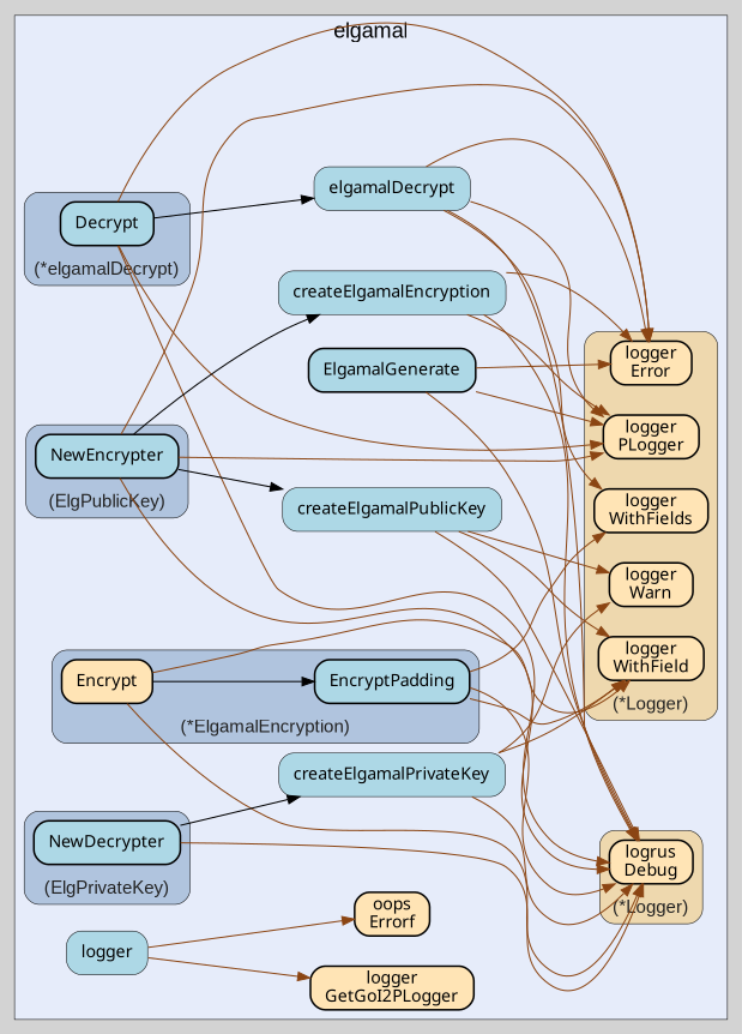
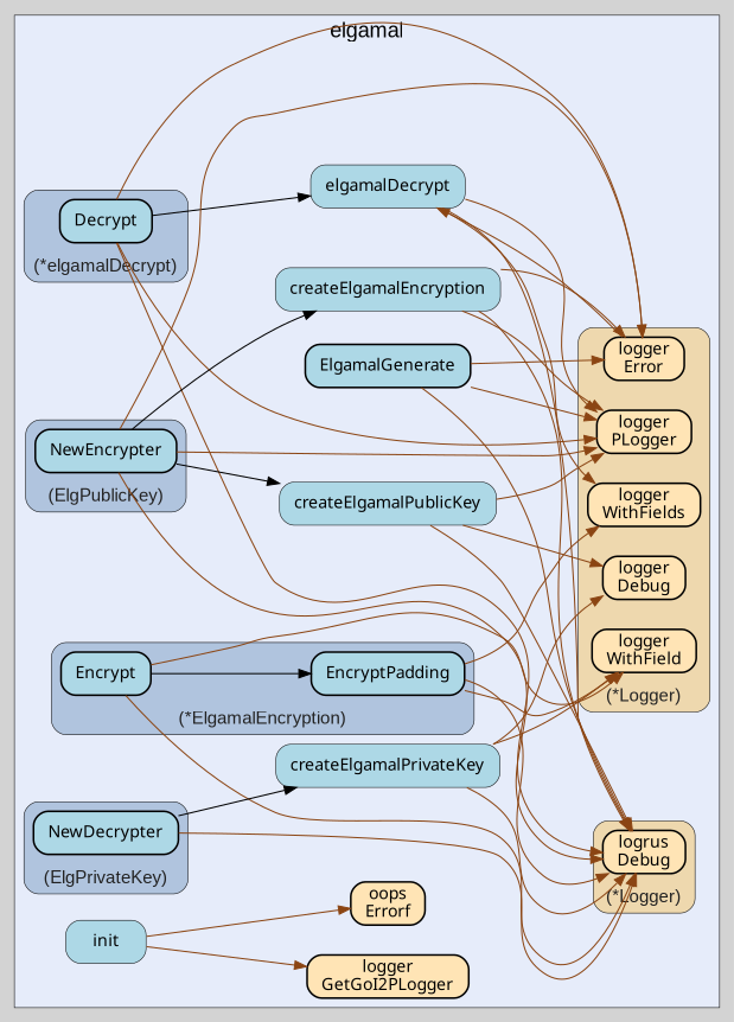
  digraph {
    bgcolor=lightgray
    fontname=Arial
    fontsize=14
    labeljust=l
    nodesep=0.35
    penwidth=0.5
    rankdir=LR
    style=solid
    node [fillcolor=lightblue fontname=Verdana margin="0.16,0.0" penwidth=1.5 shape=box style="filled,rounded"]
    edge [color=saddlebrown minlen=2]
    n1 [fillcolor=moccasin label="logger\nWithField"]
    n2 [fillcolor=moccasin label="logger\nWithFields"]
-   n3 [fillcolor=moccasin label="logger\nWarn"]
+   n3 [fillcolor=moccasin label="logger\nDebug"]
    n4 [fillcolor=moccasin label="logger\nPLogger"]
    n5 [fillcolor=moccasin label="logger\nError"]
-   n6 [fillcolor=moccasin label=Encrypt]
+   n6 [label=Encrypt]
    n7 [label=EncryptPadding]
    n8 [label=Decrypt]
    n9 [fillcolor=moccasin label="logrus\nDebug"]
    n10 [label=NewDecrypter]
    n11 [label=NewEncrypter]
    n12 [label=createElgamalPublicKey penwidth=0.5]
    n13 [label=createElgamalEncryption penwidth=0.5]
    n14 [label=createElgamalPrivateKey penwidth=0.5]
    n15 [label=elgamalDecrypt penwidth=0.5]
    n16 [label=ElgamalGenerate]
-   n17 [label=logger penwidth=0.5]
+   n17 [label=init penwidth=0.5]
    n18 [fillcolor=moccasin label="logger\nGetGoI2PLogger"]
    n19 [fillcolor=moccasin label="oops\nErrorf"]
    subgraph cluster_1 {
      bgcolor="#e6ecfa"
      fontsize=18
      label=elgamal
      labeljust=c
      labelloc=t
      n12
      n13
      n14
      n15
      n16
      n17
      n18
      n19
      subgraph cluster_2 {
        bgcolor="#e6ecfa"
        fillcolor=wheat2
        fontcolor="#222222"
        fontsize=15
        label="(*Logger)"
        labeljust=c
        labelloc=b
        style="rounded,filled"
        n1
        n2
        n3
        n4
        n5
      }
      subgraph cluster_3 {
        bgcolor="#e6ecfa"
        fillcolor=lightsteelblue
        fontcolor="#222222"
        fontsize=15
        label="(*ElgamalEncryption)"
        labeljust=c
        labelloc=b
        style="rounded,filled"
        n6
        n7
      }
      subgraph cluster_4 {
        bgcolor="#e6ecfa"
        fillcolor=lightsteelblue
        fontcolor="#222222"
        fontsize=15
        label="(*elgamalDecrypt)"
        labeljust=c
        labelloc=b
        style="rounded,filled"
        n8
      }
      subgraph cluster_5 {
        bgcolor="#e6ecfa"
        fillcolor=wheat2
        fontcolor="#222222"
        fontsize=15
        label="(*Logger)"
        labeljust=c
        labelloc=b
        style="rounded,filled"
        n9
      }
      subgraph cluster_6 {
        bgcolor="#e6ecfa"
        fillcolor=lightsteelblue
        fontcolor="#222222"
        fontsize=15
        label="(ElgPrivateKey)"
        labeljust=c
        labelloc=b
        style="rounded,filled"
        n10
      }
      subgraph cluster_7 {
        bgcolor="#e6ecfa"
        fillcolor=lightsteelblue
        fontcolor="#222222"
        fontsize=15
        label="(ElgPublicKey)"
        labeljust=c
        labelloc=b
        style="rounded,filled"
        n11
      }
    }
    n6 -> n1
    n6 -> n7 [color=""]
    n6 -> n9
    n7 -> n1
    n7 -> n2
    n7 -> n9
    n8 -> n4
    n8 -> n5
    n8 -> n9
    n8 -> n15 [color=""]
    n10 -> n9
    n10 -> n14 [color=""]
    n11 -> n4
    n11 -> n5
    n11 -> n9
    n11 -> n12 [color=""]
    n11 -> n13 [color=""]
-   n12 -> n1
+   n12 -> n4
    n12 -> n3
    n12 -> n9
    n13 -> n4
    n13 -> n5
    n13 -> n9
    n14 -> n1
    n14 -> n3
    n14 -> n9
    n15 -> n2
    n15 -> n4
-   n15 -> n5
+   n5 -> n15
    n15 -> n9
    n16 -> n4
    n16 -> n5
    n16 -> n9
    n17 -> n18
    n17 -> n19
  }
